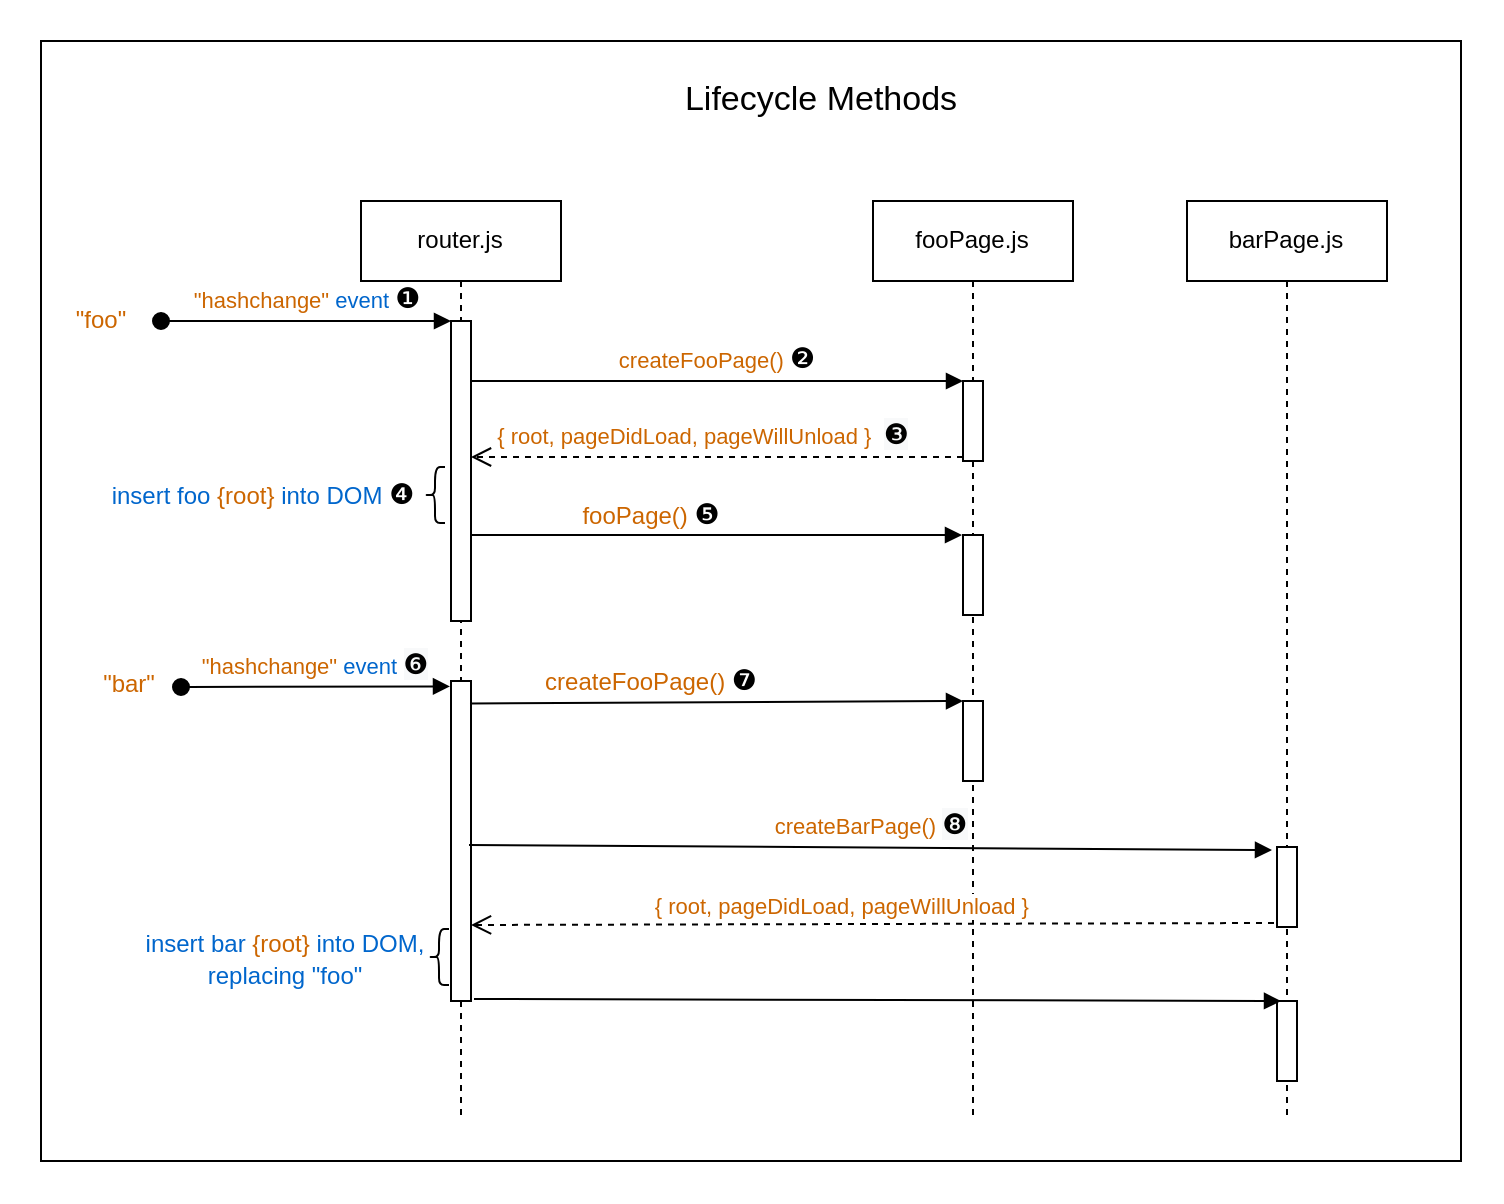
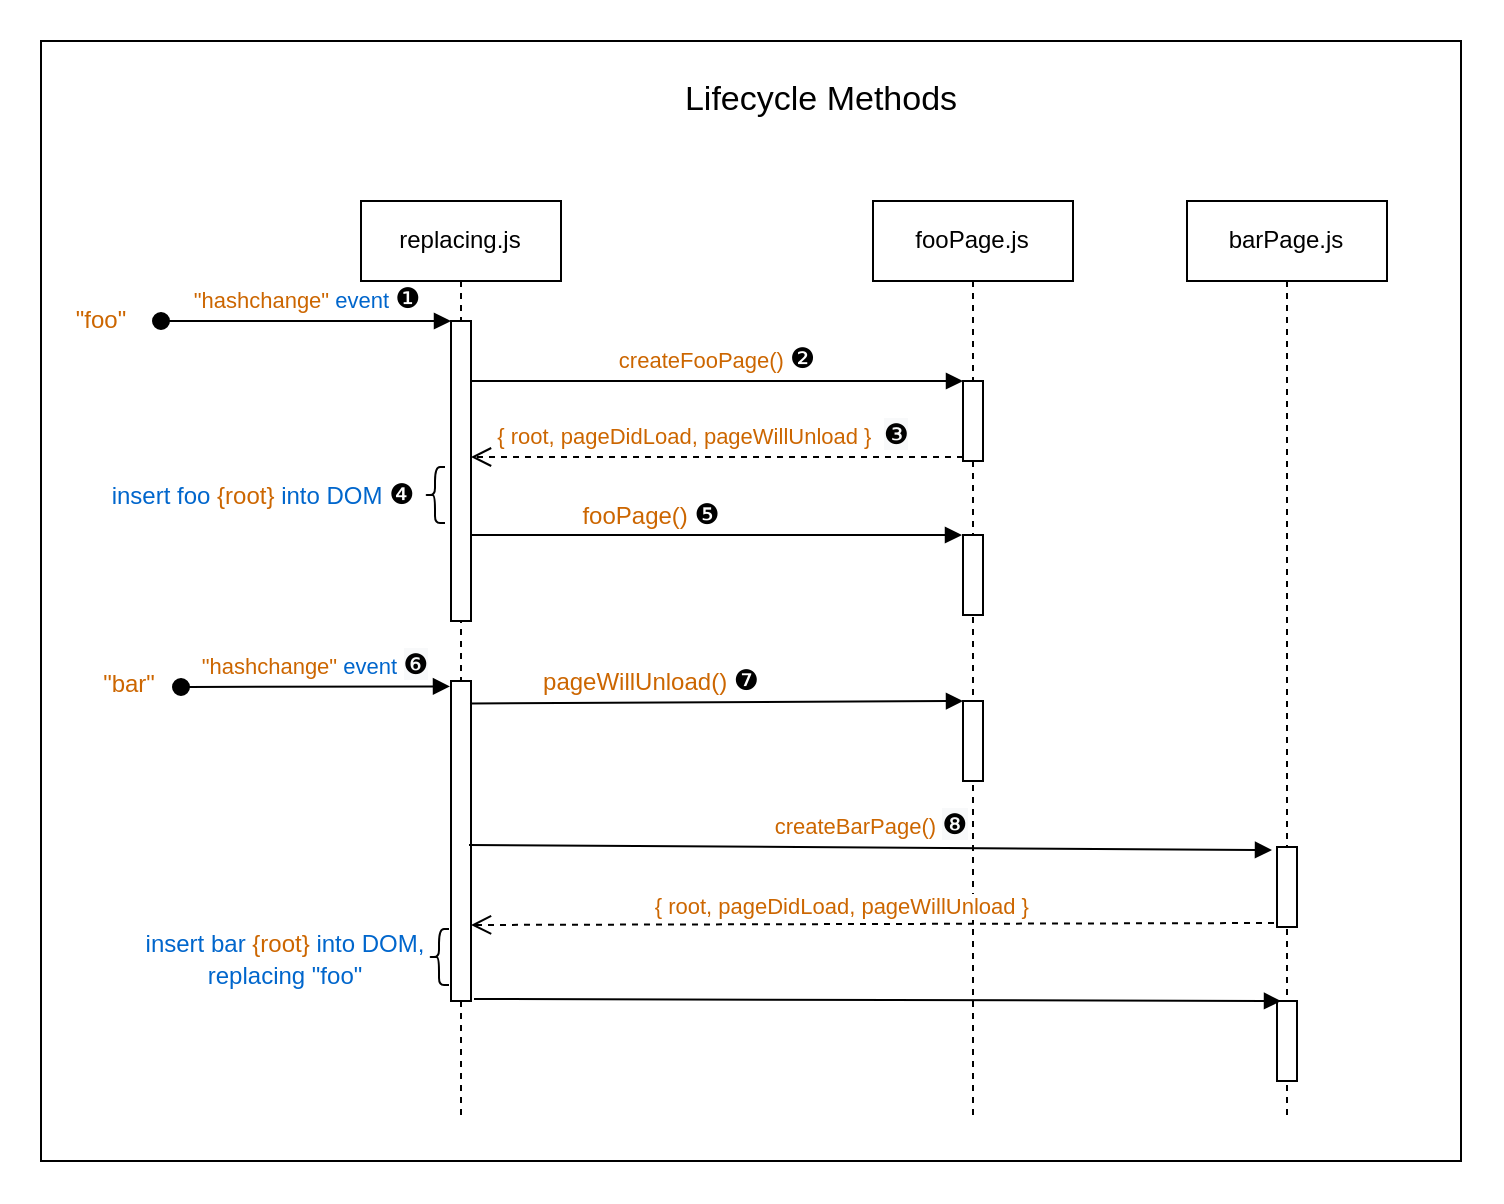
  <mxCell id="0" />
  <mxCell id="1" parent="0" />
  <mxCell id="2" value="" style="rounded=0;whiteSpace=wrap;html=1;fontColor=#CC6600;" vertex="1" parent="1"><mxGeometry x="20" y="20" width="710" height="560" as="geometry" /></mxCell>
  <mxCell id="3" value="&lt;font color=&quot;#cc6600&quot;&gt;&quot;hashchange&quot;&lt;/font&gt; &lt;font color=&quot;#0066cc&quot;&gt;event&amp;nbsp;&lt;/font&gt;&lt;span style=&quot;font-size: 14px;&quot;&gt;❶&lt;/span&gt;" style="html=1;verticalAlign=bottom;startArrow=oval;startFill=1;endArrow=block;startSize=8;rounded=0;entryX=0;entryY=0;entryDx=0;entryDy=0;entryPerimeter=0;" edge="1" parent="1" target="5"><mxGeometry width="60" relative="1" as="geometry"><mxPoint x="80" y="160" as="sourcePoint" /><mxPoint x="220" y="160" as="targetPoint" /></mxGeometry></mxCell>
- <mxCell id="4" value="router.js" style="shape=umlLifeline;perimeter=lifelinePerimeter;whiteSpace=wrap;html=1;container=1;collapsible=0;recursiveResize=0;outlineConnect=0;" vertex="1" parent="1"><mxGeometry x="180" y="100" width="100" height="460" as="geometry" /></mxCell>
+ <mxCell id="4" value="replacing.js" style="shape=umlLifeline;perimeter=lifelinePerimeter;whiteSpace=wrap;html=1;container=1;collapsible=0;recursiveResize=0;outlineConnect=0;" vertex="1" parent="1"><mxGeometry x="180" y="100" width="100" height="460" as="geometry" /></mxCell>
  <mxCell id="5" value="" style="html=1;points=[];perimeter=orthogonalPerimeter;" vertex="1" parent="4"><mxGeometry x="45" y="60" width="10" height="150" as="geometry" /></mxCell>
  <mxCell id="6" value="" style="html=1;points=[];perimeter=orthogonalPerimeter;" vertex="1" parent="4"><mxGeometry x="45" y="240" width="10" height="160" as="geometry" /></mxCell>
  <mxCell id="7" value="fooPage.js" style="shape=umlLifeline;perimeter=lifelinePerimeter;whiteSpace=wrap;html=1;container=1;collapsible=0;recursiveResize=0;outlineConnect=0;" vertex="1" parent="1"><mxGeometry x="436" y="100" width="100" height="460" as="geometry" /></mxCell>
  <mxCell id="8" value="" style="html=1;points=[];perimeter=orthogonalPerimeter;" vertex="1" parent="7"><mxGeometry x="45" y="90" width="10" height="40" as="geometry" /></mxCell>
  <mxCell id="9" value="" style="html=1;points=[];perimeter=orthogonalPerimeter;" vertex="1" parent="7"><mxGeometry x="45" y="167" width="10" height="40" as="geometry" /></mxCell>
  <mxCell id="10" value="" style="html=1;points=[];perimeter=orthogonalPerimeter;" vertex="1" parent="7"><mxGeometry x="45" y="250" width="10" height="40" as="geometry" /></mxCell>
  <mxCell id="11" value="&lt;font color=&quot;#cc6600&quot;&gt;createFooPage()&amp;nbsp;&lt;/font&gt;&lt;span style=&quot;font-size: 14px;&quot;&gt;❷&lt;/span&gt;" style="html=1;verticalAlign=bottom;endArrow=block;entryX=0;entryY=0;rounded=0;" edge="1" parent="1" source="5" target="8"><mxGeometry relative="1" as="geometry"><mxPoint x="250" y="180" as="sourcePoint" /></mxGeometry></mxCell>
  <mxCell id="12" value="&lt;font color=&quot;#cc6600&quot;&gt;{ root, pageDidLoad, pageWillUnload }&amp;nbsp;&amp;nbsp;&lt;/font&gt;&lt;span style=&quot;font-size: 14px; background-color: rgb(248, 249, 250);&quot;&gt;❸&lt;/span&gt;" style="html=1;verticalAlign=bottom;endArrow=open;dashed=1;endSize=8;exitX=0;exitY=0.95;rounded=0;" edge="1" parent="1" source="8" target="5"><mxGeometry x="0.056" relative="1" as="geometry"><mxPoint x="250" y="256" as="targetPoint" /><mxPoint as="offset" /></mxGeometry></mxCell>
  <mxCell id="13" value="&lt;font color=&quot;#0066cc&quot;&gt;insert foo&amp;nbsp;&lt;/font&gt;&lt;font color=&quot;#cc6600&quot;&gt;{root}&lt;/font&gt;&lt;font color=&quot;#0066cc&quot;&gt; into DOM&amp;nbsp;&lt;/font&gt;&lt;span style=&quot;font-size: 14px; background-color: rgb(255, 255, 255);&quot;&gt;❹&lt;/span&gt;&lt;span style=&quot;font-size: 14px;&quot;&gt;&lt;br&gt;&lt;/span&gt;" style="text;html=1;resizable=0;autosize=1;align=center;verticalAlign=middle;points=[];fillColor=none;strokeColor=none;rounded=0;" vertex="1" parent="1"><mxGeometry x="46" y="237" width="170" height="20" as="geometry" /></mxCell>
  <mxCell id="14" value="&lt;font style=&quot;font-size: 17px;&quot; color=&quot;#000000&quot;&gt;Lifecycle Methods&lt;/font&gt;" style="text;html=1;resizable=0;autosize=1;align=center;verticalAlign=middle;points=[];fillColor=none;strokeColor=none;rounded=0;fontFamily=Helvetica;fontSize=14;fontColor=#CC6600;" vertex="1" parent="1"><mxGeometry x="335" y="40" width="150" height="20" as="geometry" /></mxCell>
  <mxCell id="15" value="" style="shape=curlyBracket;whiteSpace=wrap;html=1;rounded=1;fontColor=#CC6600;" vertex="1" parent="1"><mxGeometry x="212" y="233" width="10" height="28" as="geometry" /></mxCell>
  <mxCell id="16" value="" style="html=1;verticalAlign=bottom;labelBackgroundColor=none;endArrow=block;endFill=1;rounded=0;entryX=-0.05;entryY=0;entryDx=0;entryDy=0;entryPerimeter=0;" edge="1" parent="1" source="5" target="9"><mxGeometry width="160" relative="1" as="geometry"><mxPoint x="235" y="280" as="sourcePoint" /><mxPoint x="410" y="280" as="targetPoint" /></mxGeometry></mxCell>
  <mxCell id="17" value="&lt;font color=&quot;#cc6600&quot;&gt;fooPage()&amp;nbsp;&lt;/font&gt;&lt;span style=&quot;font-size: 14px; background-color: rgb(255, 255, 255);&quot;&gt;❺&lt;/span&gt;" style="text;html=1;resizable=0;autosize=1;align=center;verticalAlign=middle;points=[];fillColor=none;strokeColor=none;rounded=0;" vertex="1" parent="1"><mxGeometry x="270" y="247" width="110" height="20" as="geometry" /></mxCell>
  <mxCell id="18" value="barPage.js" style="shape=umlLifeline;perimeter=lifelinePerimeter;whiteSpace=wrap;html=1;container=1;collapsible=0;recursiveResize=0;outlineConnect=0;" vertex="1" parent="1"><mxGeometry x="593" y="100" width="100" height="460" as="geometry" /></mxCell>
  <mxCell id="19" value="" style="html=1;points=[];perimeter=orthogonalPerimeter;" vertex="1" parent="18"><mxGeometry x="45" y="400" width="10" height="40" as="geometry" /></mxCell>
  <mxCell id="20" value="" style="html=1;points=[];perimeter=orthogonalPerimeter;" vertex="1" parent="18"><mxGeometry x="45" y="323" width="10" height="40" as="geometry" /></mxCell>
  <mxCell id="21" value="&quot;foo&quot;" style="text;html=1;resizable=0;autosize=1;align=center;verticalAlign=middle;points=[];fillColor=none;strokeColor=none;rounded=0;fontColor=#CC6600;" vertex="1" parent="1"><mxGeometry x="30" y="150" width="40" height="20" as="geometry" /></mxCell>
  <mxCell id="22" value="&lt;font color=&quot;#cc6600&quot;&gt;&quot;hashchange&quot;&lt;/font&gt; &lt;font color=&quot;#0066cc&quot;&gt;event&amp;nbsp;&lt;/font&gt;&lt;span style=&quot;font-size: 14px; background-color: rgb(248, 249, 250);&quot;&gt;❻&lt;/span&gt;" style="html=1;verticalAlign=bottom;startArrow=oval;startFill=1;endArrow=block;startSize=8;rounded=0;entryX=-0.05;entryY=0.017;entryDx=0;entryDy=0;entryPerimeter=0;" edge="1" parent="1" target="6"><mxGeometry width="60" relative="1" as="geometry"><mxPoint x="90" y="343" as="sourcePoint" /><mxPoint x="224" y="341" as="targetPoint" /></mxGeometry></mxCell>
  <mxCell id="23" value="&quot;bar&quot;" style="text;html=1;resizable=0;autosize=1;align=center;verticalAlign=middle;points=[];fillColor=none;strokeColor=none;rounded=0;fontColor=#CC6600;" vertex="1" parent="1"><mxGeometry x="44" y="332" width="40" height="20" as="geometry" /></mxCell>
  <mxCell id="24" value="" style="html=1;verticalAlign=bottom;labelBackgroundColor=none;endArrow=block;endFill=1;rounded=0;entryX=0;entryY=0;entryDx=0;entryDy=0;entryPerimeter=0;exitX=0.95;exitY=0.07;exitDx=0;exitDy=0;exitPerimeter=0;" edge="1" parent="1" source="6" target="10"><mxGeometry width="160" relative="1" as="geometry"><mxPoint x="235" y="350" as="sourcePoint" /><mxPoint x="414.5" y="350" as="targetPoint" /></mxGeometry></mxCell>
- <mxCell id="25" value="&lt;font color=&quot;#cc6600&quot;&gt;createFooPage()&amp;nbsp;&lt;/font&gt;&lt;span style=&quot;font-size: 14px; background-color: rgb(255, 255, 255);&quot;&gt;❼&lt;/span&gt;" style="text;html=1;resizable=0;autosize=1;align=center;verticalAlign=middle;points=[];fillColor=none;strokeColor=none;rounded=0;" vertex="1" parent="1"><mxGeometry x="265" y="330" width="120" height="20" as="geometry" /></mxCell>
+ <mxCell id="25" value="&lt;font color=&quot;#cc6600&quot;&gt;pageWillUnload()&amp;nbsp;&lt;/font&gt;&lt;span style=&quot;font-size: 14px; background-color: rgb(255, 255, 255);&quot;&gt;❼&lt;/span&gt;" style="text;html=1;resizable=0;autosize=1;align=center;verticalAlign=middle;points=[];fillColor=none;strokeColor=none;rounded=0;" vertex="1" parent="1"><mxGeometry x="265" y="330" width="120" height="20" as="geometry" /></mxCell>
  <mxCell id="26" value="&lt;font color=&quot;#cc6600&quot;&gt;createBarPage()&amp;nbsp;&lt;/font&gt;&lt;span style=&quot;font-size: 14px; background-color: rgb(248, 249, 250);&quot;&gt;❽&lt;/span&gt;" style="html=1;verticalAlign=bottom;endArrow=block;rounded=0;exitX=0.9;exitY=0.46;exitDx=0;exitDy=0;exitPerimeter=0;entryX=-0.25;entryY=0.038;entryDx=0;entryDy=0;entryPerimeter=0;" edge="1" parent="1" target="20"><mxGeometry relative="1" as="geometry"><mxPoint x="234" y="422" as="sourcePoint" /><mxPoint x="595.5" y="423" as="targetPoint" /></mxGeometry></mxCell>
  <mxCell id="27" value="&lt;font color=&quot;#cc6600&quot;&gt;{ root, pageDidLoad, pageWillUnload }&amp;nbsp;&amp;nbsp;&lt;/font&gt;&lt;font color=&quot;#cc6600&quot;&gt;&amp;nbsp;&lt;/font&gt;" style="html=1;verticalAlign=bottom;endArrow=open;dashed=1;endSize=8;rounded=0;exitX=-0.15;exitY=0.95;exitDx=0;exitDy=0;exitPerimeter=0;" edge="1" parent="1" source="20"><mxGeometry x="0.056" relative="1" as="geometry"><mxPoint x="235" y="462" as="targetPoint" /><mxPoint as="offset" /><mxPoint x="630" y="462" as="sourcePoint" /></mxGeometry></mxCell>
  <mxCell id="28" value="&lt;font color=&quot;#0066cc&quot;&gt;insert bar&amp;nbsp;&lt;/font&gt;&lt;font color=&quot;#cc6600&quot;&gt;{root}&lt;/font&gt;&lt;font color=&quot;#0066cc&quot;&gt; into DOM,&lt;br&gt;replacing &quot;foo&quot;&lt;/font&gt;&lt;span style=&quot;font-size: 14px;&quot;&gt;&lt;br&gt;&lt;/span&gt;" style="text;html=1;resizable=0;autosize=1;align=center;verticalAlign=middle;points=[];fillColor=none;strokeColor=none;rounded=0;" vertex="1" parent="1"><mxGeometry x="67" y="465" width="150" height="30" as="geometry" /></mxCell>
  <mxCell id="29" value="" style="shape=curlyBracket;whiteSpace=wrap;html=1;rounded=1;fontColor=#CC6600;" vertex="1" parent="1"><mxGeometry x="214" y="464" width="10" height="28" as="geometry" /></mxCell>
  <mxCell id="30" value="" style="html=1;verticalAlign=bottom;labelBackgroundColor=none;endArrow=block;endFill=1;rounded=0;entryX=0.2;entryY=0;entryDx=0;entryDy=0;entryPerimeter=0;exitX=1.15;exitY=0.973;exitDx=0;exitDy=0;exitPerimeter=0;" edge="1" parent="1" target="19"><mxGeometry width="160" relative="1" as="geometry"><mxPoint x="236.5" y="498.95" as="sourcePoint" /><mxPoint x="595" y="500" as="targetPoint" /></mxGeometry></mxCell>
